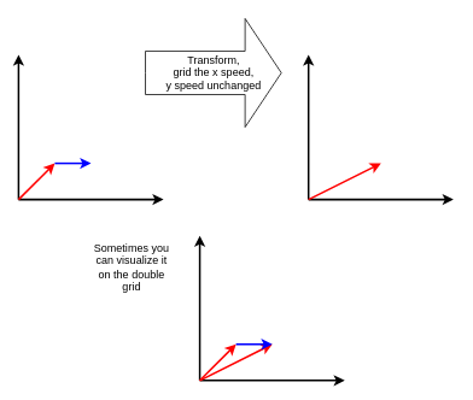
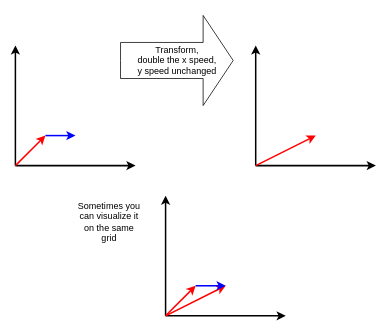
  <mxCell id="0" />
  <mxCell id="1" parent="0" />
  <mxCell id="2" value="" style="endArrow=classic;html=1;rounded=0;strokeWidth=2;" edge="1" parent="1"><mxGeometry width="50" height="50" relative="1" as="geometry"><mxPoint x="20" y="220" as="sourcePoint" /><mxPoint x="20" y="60" as="targetPoint" /></mxGeometry></mxCell>
  <mxCell id="3" value="" style="endArrow=classic;html=1;rounded=0;strokeWidth=2;" edge="1" parent="1"><mxGeometry width="50" height="50" relative="1" as="geometry"><mxPoint x="20" y="220" as="sourcePoint" /><mxPoint x="180" y="220" as="targetPoint" /></mxGeometry></mxCell>
  <mxCell id="4" value="" style="endArrow=classic;html=1;rounded=0;strokeWidth=2;" edge="1" parent="1"><mxGeometry width="50" height="50" relative="1" as="geometry"><mxPoint x="340" y="220" as="sourcePoint" /><mxPoint x="340" y="60" as="targetPoint" /></mxGeometry></mxCell>
  <mxCell id="5" value="" style="endArrow=classic;html=1;rounded=0;strokeWidth=2;" edge="1" parent="1"><mxGeometry width="50" height="50" relative="1" as="geometry"><mxPoint x="340" y="220" as="sourcePoint" /><mxPoint x="500" y="220" as="targetPoint" /></mxGeometry></mxCell>
  <mxCell id="6" value="" style="endArrow=classic;html=1;rounded=0;strokeWidth=2;strokeColor=#FF0000;" edge="1" parent="1"><mxGeometry width="50" height="50" relative="1" as="geometry"><mxPoint x="20" y="220" as="sourcePoint" /><mxPoint x="60" y="180" as="targetPoint" /></mxGeometry></mxCell>
  <mxCell id="7" value="" style="endArrow=classic;html=1;rounded=0;strokeWidth=2;strokeColor=#FF0000;" edge="1" parent="1"><mxGeometry width="50" height="50" relative="1" as="geometry"><mxPoint x="340" y="220" as="sourcePoint" /><mxPoint x="420" y="180" as="targetPoint" /></mxGeometry></mxCell>
  <mxCell id="8" value="" style="endArrow=classic;html=1;rounded=0;strokeWidth=2;" edge="1" parent="1"><mxGeometry width="50" height="50" relative="1" as="geometry"><mxPoint x="220" y="420" as="sourcePoint" /><mxPoint x="220" y="260" as="targetPoint" /></mxGeometry></mxCell>
  <mxCell id="9" value="" style="endArrow=classic;html=1;rounded=0;strokeWidth=2;" edge="1" parent="1"><mxGeometry width="50" height="50" relative="1" as="geometry"><mxPoint x="220" y="420" as="sourcePoint" /><mxPoint x="380" y="420" as="targetPoint" /></mxGeometry></mxCell>
  <mxCell id="10" value="" style="endArrow=classic;html=1;rounded=0;strokeWidth=2;strokeColor=#FF0000;" edge="1" parent="1"><mxGeometry width="50" height="50" relative="1" as="geometry"><mxPoint x="220" y="420" as="sourcePoint" /><mxPoint x="260" y="380" as="targetPoint" /></mxGeometry></mxCell>
  <mxCell id="11" value="" style="endArrow=classic;html=1;rounded=0;strokeWidth=2;strokeColor=#FF0000;" edge="1" parent="1"><mxGeometry width="50" height="50" relative="1" as="geometry"><mxPoint x="220" y="420" as="sourcePoint" /><mxPoint x="300" y="380" as="targetPoint" /></mxGeometry></mxCell>
- <mxCell id="12" value="&lt;div&gt;Transform,&lt;/div&gt;&lt;div&gt;grid the x speed, &lt;br&gt;&lt;/div&gt;&lt;div&gt;y speed unchanged&lt;br&gt;&lt;/div&gt;" style="html=1;shadow=0;dashed=0;align=center;verticalAlign=middle;shape=mxgraph.arrows2.arrow;dy=0.6;dx=40;notch=0;" vertex="1" parent="1"><mxGeometry x="160" y="20" width="150" height="120" as="geometry" /></mxCell>
- <mxCell id="13" value="Sometimes you can visualize it on the double grid" style="text;html=1;strokeColor=none;fillColor=none;align=center;verticalAlign=middle;whiteSpace=wrap;rounded=0;" vertex="1" parent="1"><mxGeometry x="100" y="260" width="90" height="70" as="geometry" /></mxCell>
+ <mxCell id="12" value="&lt;div&gt;Transform,&lt;/div&gt;&lt;div&gt;double the x speed, &lt;br&gt;&lt;/div&gt;&lt;div&gt;y speed unchanged&lt;br&gt;&lt;/div&gt;" style="html=1;shadow=0;dashed=0;align=center;verticalAlign=middle;shape=mxgraph.arrows2.arrow;dy=0.6;dx=40;notch=0;" vertex="1" parent="1"><mxGeometry x="160" y="20" width="150" height="120" as="geometry" /></mxCell>
+ <mxCell id="13" value="Sometimes you can visualize it on the same grid" style="text;html=1;strokeColor=none;fillColor=none;align=center;verticalAlign=middle;whiteSpace=wrap;rounded=0;" vertex="1" parent="1"><mxGeometry x="100" y="260" width="90" height="70" as="geometry" /></mxCell>
  <mxCell id="14" value="" style="endArrow=classic;html=1;rounded=0;strokeColor=#0000FF;strokeWidth=2;" edge="1" parent="1"><mxGeometry width="50" height="50" relative="1" as="geometry"><mxPoint x="60" y="180" as="sourcePoint" /><mxPoint x="100" y="180" as="targetPoint" /></mxGeometry></mxCell>
  <mxCell id="15" value="" style="endArrow=classic;html=1;rounded=0;strokeColor=#0000FF;strokeWidth=2;" edge="1" parent="1"><mxGeometry width="50" height="50" relative="1" as="geometry"><mxPoint x="260" y="380" as="sourcePoint" /><mxPoint x="300" y="380" as="targetPoint" /></mxGeometry></mxCell>
